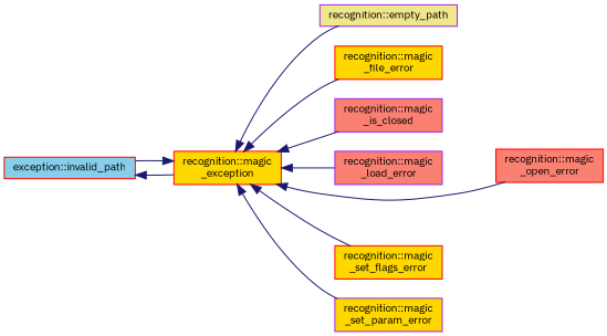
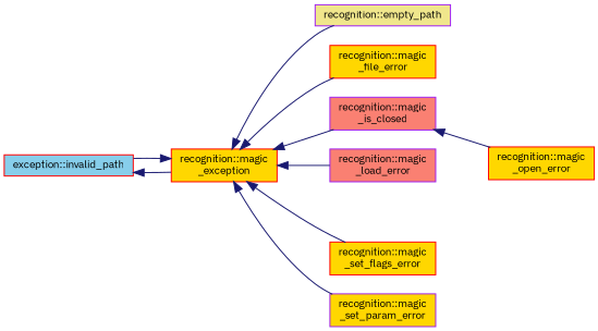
  digraph {
    fontname="IBM Plex Sans"
    rankdir=LR
    node [color=red fillcolor=gold fontname="IBM Plex Sans" fontsize=10 shape=record style=filled]
    edge [color=midnightblue dir=back fontname="IBM Plex Sans" fontsize=10 labelfontname=Helvetica labelfontsize=10 style=solid]
    n1 [fillcolor=skyblue height=0.2 label="exception::invalid_path" width=0.4]
    n2 [height=0.2 label="recognition::magic\l_exception" width=0.4]
    n3 [color=purple fillcolor=khaki height=0.2 label="recognition::empty_path" width=0.4]
    n4 [height=0.2 label="recognition::magic\l_file_error" width=0.4]
    n5 [color=purple fillcolor=salmon height=0.2 label="recognition::magic\l_is_closed" width=0.4]
    n6 [color=purple fillcolor=salmon height=0.2 label="recognition::magic\l_load_error" width=0.4]
-   n7 [fillcolor=salmon height=0.2 label="recognition::magic\l_open_error" width=0.4]
+   n7 [height=0.2 label="recognition::magic\l_open_error" width=0.4]
    n8 [height=0.2 label="recognition::magic\l_set_flags_error" width=0.4]
    n9 [color=purple height=0.2 label="recognition::magic\l_set_param_error" width=0.4]
    n1 -> n2
    n2 -> n1
    n2 -> n3
    n2 -> n4
    n2 -> n5
    n2 -> n6
-   n2 -> n7
+   n5 -> n7
    n2 -> n8
    n2 -> n9
  }
